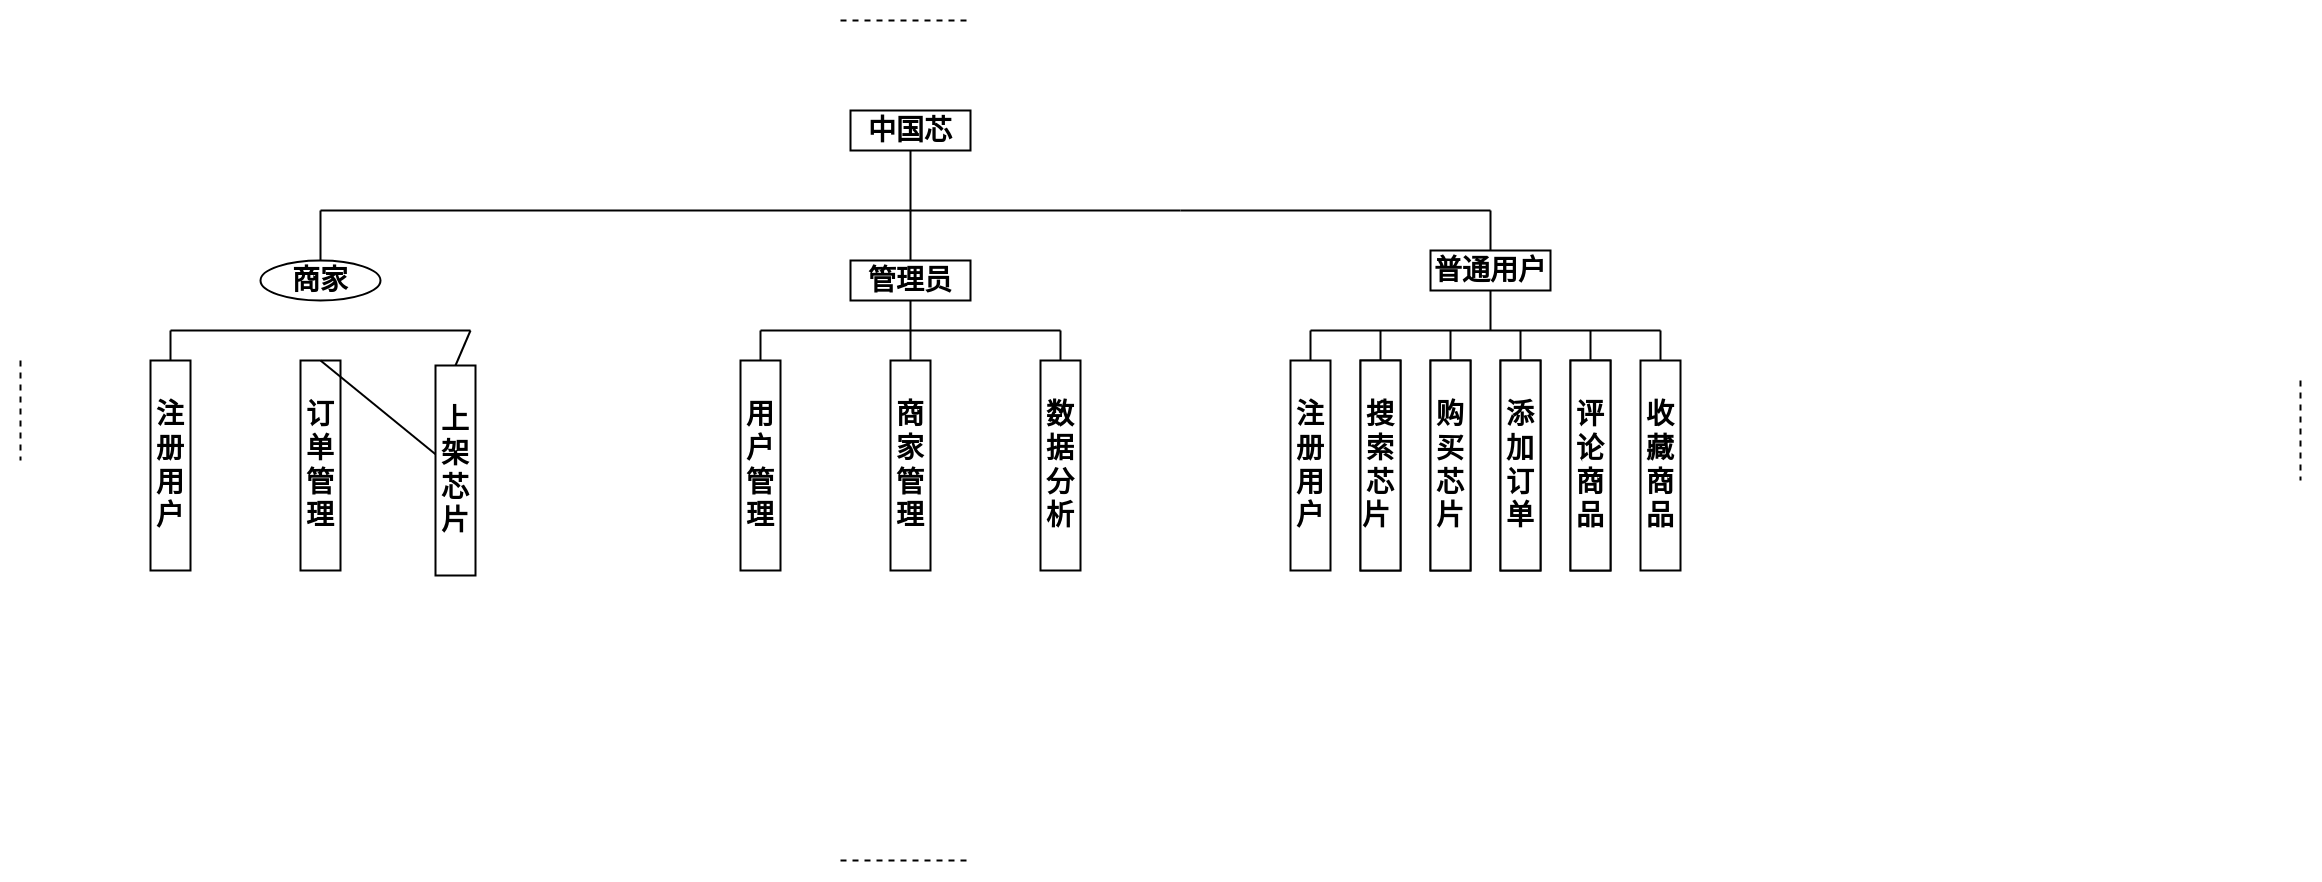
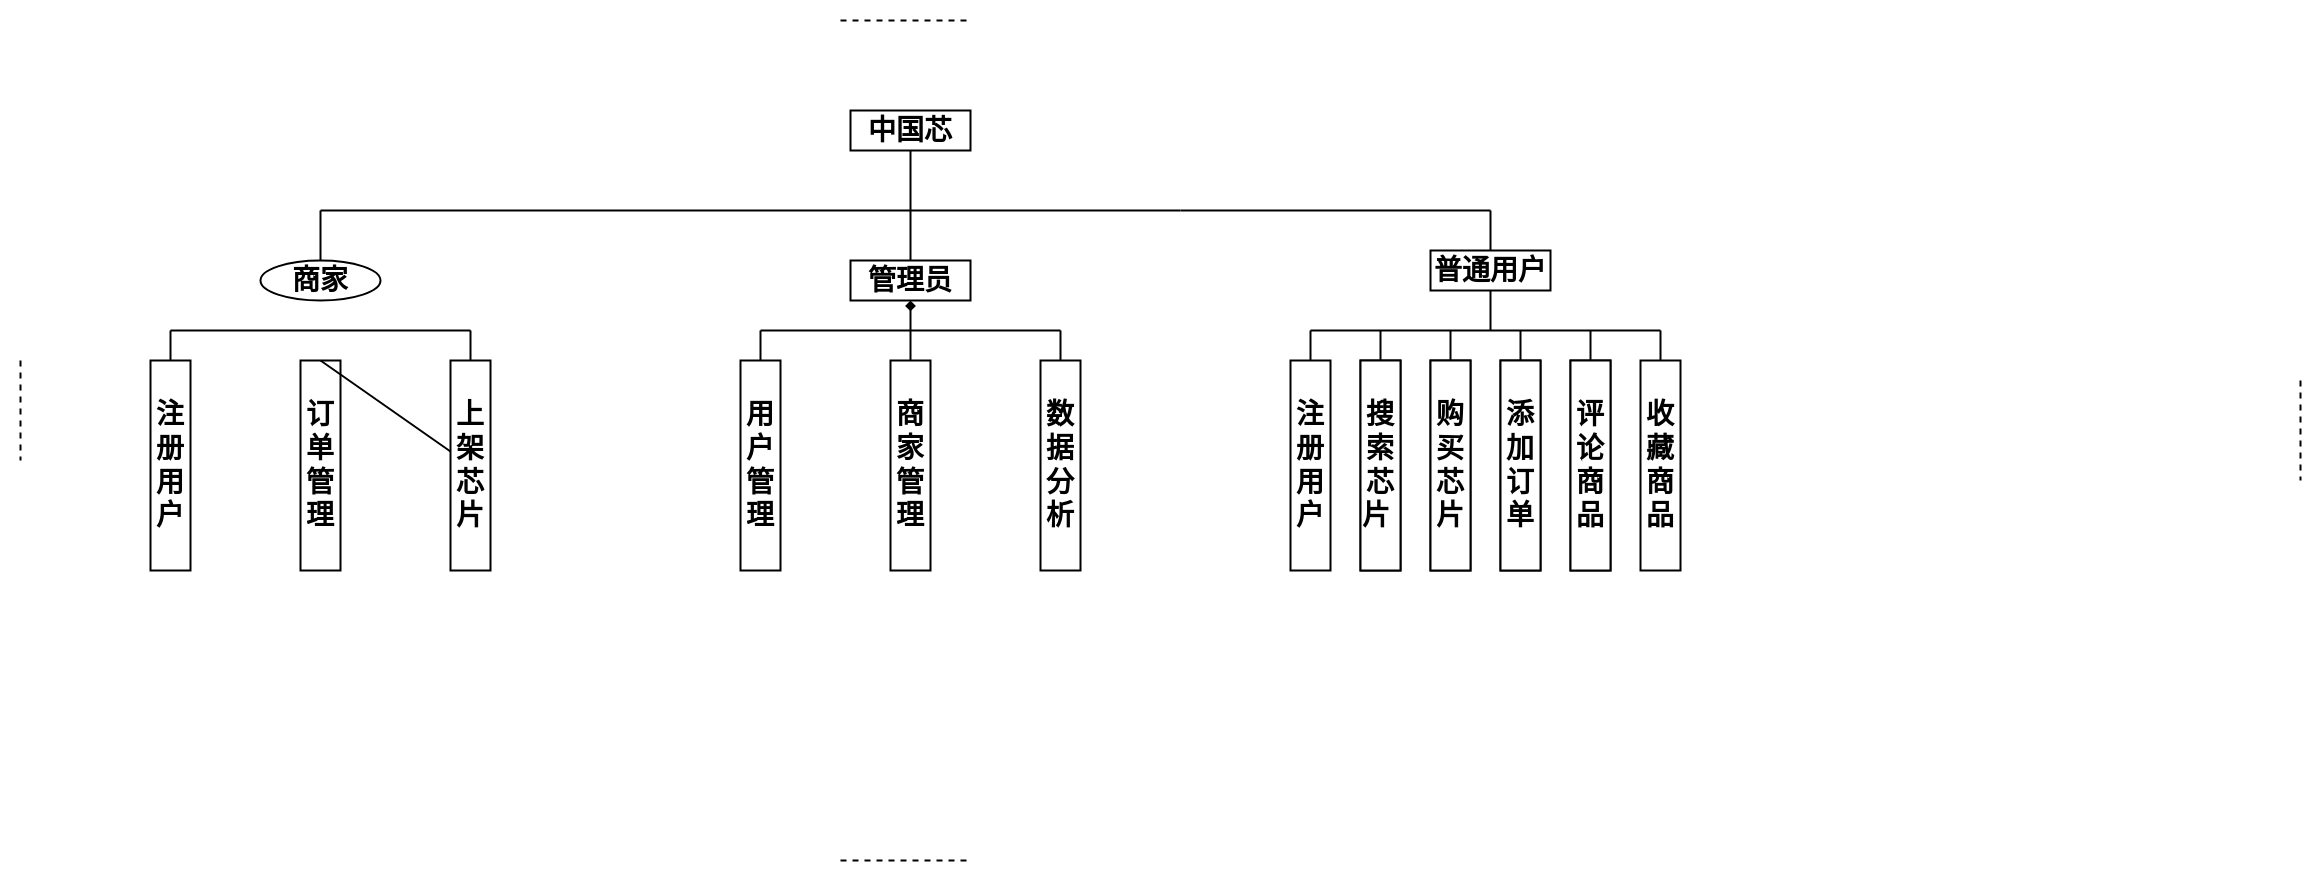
  <mxCell id="0" />
  <mxCell id="1" parent="0" />
  <mxCell id="2" value="&lt;font style=&quot;font-size: 28px;&quot;&gt;中国芯&lt;/font&gt;" style="rounded=0;whiteSpace=wrap;html=1;fontStyle=1;strokeWidth=2;" parent="1" vertex="1"><mxGeometry x="850" y="110" width="120" height="40" as="geometry" /></mxCell>
  <mxCell id="3" value="" style="endArrow=none;html=1;rounded=0;entryX=0.5;entryY=1;entryDx=0;entryDy=0;fontStyle=1;strokeWidth=2;" parent="1" target="2" edge="1"><mxGeometry width="50" height="50" relative="1" as="geometry"><mxPoint x="910" y="210" as="sourcePoint" /><mxPoint x="960" y="220" as="targetPoint" /></mxGeometry></mxCell>
  <mxCell id="4" value="" style="endArrow=none;html=1;rounded=0;fontStyle=1;strokeWidth=2;" parent="1" edge="1"><mxGeometry width="50" height="50" relative="1" as="geometry"><mxPoint x="320" y="210" as="sourcePoint" /><mxPoint x="910" y="210" as="targetPoint" /></mxGeometry></mxCell>
  <mxCell id="5" value="" style="endArrow=none;html=1;rounded=0;fontStyle=1;strokeWidth=2;" parent="1" source="6" edge="1"><mxGeometry width="50" height="50" relative="1" as="geometry"><mxPoint x="460" y="260" as="sourcePoint" /><mxPoint x="320" y="210" as="targetPoint" /></mxGeometry></mxCell>
  <mxCell id="6" value="&lt;font style=&quot;font-size: 28px;&quot;&gt;商家&lt;/font&gt;" style="ellipse;whiteSpace=wrap;html=1;fontStyle=1;strokeWidth=2;" parent="1" vertex="1"><mxGeometry x="260" y="260" width="120" height="40" as="geometry" /></mxCell>
  <mxCell id="7" value="&lt;font style=&quot;font-size: 28px;&quot;&gt;普通用户&lt;/font&gt;" style="rounded=0;whiteSpace=wrap;html=1;fontStyle=1;strokeWidth=2;" parent="1" vertex="1"><mxGeometry x="1430" y="250" width="120" height="40" as="geometry" /></mxCell>
  <mxCell id="8" value="" style="endArrow=none;html=1;rounded=0;fontStyle=1;strokeWidth=2;" parent="1" edge="1"><mxGeometry width="50" height="50" relative="1" as="geometry"><mxPoint x="910" y="210" as="sourcePoint" /><mxPoint x="1180" y="210" as="targetPoint" /></mxGeometry></mxCell>
  <mxCell id="9" value="" style="endArrow=none;html=1;rounded=0;fontStyle=1;strokeWidth=2;" parent="1" edge="1"><mxGeometry width="50" height="50" relative="1" as="geometry"><mxPoint x="1490" y="210" as="sourcePoint" /><mxPoint x="1180" y="210" as="targetPoint" /></mxGeometry></mxCell>
  <mxCell id="10" value="&lt;font style=&quot;font-size: 28px;&quot;&gt;注册用户&lt;/font&gt;" style="rounded=0;whiteSpace=wrap;html=1;fontStyle=1;strokeWidth=2;" parent="1" vertex="1"><mxGeometry x="150" y="360" width="40" height="210" as="geometry" /></mxCell>
  <mxCell id="11" value="&lt;font style=&quot;font-size: 28px;&quot;&gt;订单管理&lt;/font&gt;" style="rounded=0;whiteSpace=wrap;html=1;fontStyle=1;strokeWidth=2;" parent="1" vertex="1"><mxGeometry x="300" y="360" width="40" height="210" as="geometry" /></mxCell>
  <mxCell id="12" value="&lt;font style=&quot;font-size: 28px;&quot;&gt;注册用户&lt;/font&gt;" style="rounded=0;whiteSpace=wrap;html=1;fontStyle=1;strokeWidth=2;" parent="1" vertex="1"><mxGeometry x="1290" y="360" width="40" height="210" as="geometry" /></mxCell>
- <mxCell id="13" value="&lt;font style=&quot;font-size: 28px;&quot;&gt;上架芯片&lt;/font&gt;" style="rounded=0;whiteSpace=wrap;html=1;fontStyle=1;strokeWidth=2;" parent="1" vertex="1"><mxGeometry x="435" y="365" width="40" height="210" as="geometry" /></mxCell>
+ <mxCell id="13" value="&lt;font style=&quot;font-size: 28px;&quot;&gt;上架芯片&lt;/font&gt;" style="rounded=0;whiteSpace=wrap;html=1;fontStyle=1;strokeWidth=2;" parent="1" vertex="1"><mxGeometry x="450" y="360" width="40" height="210" as="geometry" /></mxCell>
  <mxCell id="14" value="风&lt;br&gt;险&lt;br&gt;分&lt;br&gt;析" style="rounded=0;whiteSpace=wrap;html=1;fontStyle=1;strokeWidth=2;" parent="1" vertex="1"><mxGeometry x="1360" y="360" width="40" height="210" as="geometry" /></mxCell>
  <mxCell id="15" value="智&lt;br&gt;能&lt;br&gt;比&lt;br&gt;价" style="rounded=0;whiteSpace=wrap;html=1;fontStyle=1;strokeWidth=2;" parent="1" vertex="1"><mxGeometry x="1430" y="360" width="40" height="210" as="geometry" /></mxCell>
  <mxCell id="16" value="生&lt;br&gt;成&lt;br&gt;订&lt;br&gt;单" style="rounded=0;whiteSpace=wrap;html=1;fontStyle=1;strokeWidth=2;" parent="1" vertex="1"><mxGeometry x="1500" y="360" width="40" height="210" as="geometry" /></mxCell>
  <mxCell id="17" value="数&lt;br&gt;据&lt;br&gt;分&lt;br&gt;析" style="rounded=0;whiteSpace=wrap;html=1;fontStyle=1;strokeWidth=2;" parent="1" vertex="1"><mxGeometry x="1570" y="360" width="40" height="210" as="geometry" /></mxCell>
  <mxCell id="18" value="&lt;font style=&quot;font-size: 28px;&quot;&gt;收藏商品&lt;/font&gt;" style="rounded=0;whiteSpace=wrap;html=1;fontStyle=1;strokeWidth=2;" parent="1" vertex="1"><mxGeometry x="1640" y="360" width="40" height="210" as="geometry" /></mxCell>
  <mxCell id="19" value="&lt;font style=&quot;font-size: 28px;&quot;&gt;搜索芯片&amp;nbsp;&lt;/font&gt;" style="rounded=0;whiteSpace=wrap;html=1;fontStyle=1;strokeWidth=2;" parent="1" vertex="1"><mxGeometry x="1360" y="360" width="40" height="210" as="geometry" /></mxCell>
  <mxCell id="20" value="&lt;font style=&quot;font-size: 28px;&quot;&gt;购买芯片&lt;/font&gt;" style="rounded=0;whiteSpace=wrap;html=1;fontStyle=1;strokeWidth=2;" parent="1" vertex="1"><mxGeometry x="1430" y="360" width="40" height="210" as="geometry" /></mxCell>
  <mxCell id="21" value="&lt;font style=&quot;font-size: 28px;&quot;&gt;添加订单&lt;/font&gt;" style="rounded=0;whiteSpace=wrap;html=1;fontStyle=1;strokeWidth=2;" parent="1" vertex="1"><mxGeometry x="1500" y="360" width="40" height="210" as="geometry" /></mxCell>
  <mxCell id="22" value="&lt;font style=&quot;font-size: 28px;&quot;&gt;评论商品&lt;/font&gt;" style="rounded=0;whiteSpace=wrap;html=1;fontStyle=1;strokeWidth=2;" parent="1" vertex="1"><mxGeometry x="1570" y="360" width="40" height="210" as="geometry" /></mxCell>
  <mxCell id="23" value="" style="endArrow=none;html=1;rounded=0;exitX=0.5;exitY=0;exitDx=0;exitDy=0;fontStyle=1;strokeWidth=2;" parent="1" source="11" target="13" edge="1"><mxGeometry width="50" height="50" relative="1" as="geometry"><mxPoint x="340" y="340" as="sourcePoint" /><mxPoint x="390" y="290" as="targetPoint" /></mxGeometry></mxCell>
  <mxCell id="24" value="" style="endArrow=none;html=1;rounded=0;fontStyle=1;strokeWidth=2;" parent="1" edge="1"><mxGeometry width="50" height="50" relative="1" as="geometry"><mxPoint x="170" y="330" as="sourcePoint" /><mxPoint x="470" y="330" as="targetPoint" /></mxGeometry></mxCell>
  <mxCell id="25" value="" style="endArrow=none;html=1;rounded=0;exitX=0.5;exitY=0;exitDx=0;exitDy=0;fontStyle=1;strokeWidth=2;" parent="1" source="13" edge="1"><mxGeometry width="50" height="50" relative="1" as="geometry"><mxPoint x="340" y="340" as="sourcePoint" /><mxPoint x="470" y="330" as="targetPoint" /></mxGeometry></mxCell>
  <mxCell id="26" value="" style="endArrow=none;html=1;rounded=0;exitX=0.5;exitY=0;exitDx=0;exitDy=0;fontStyle=1;strokeWidth=2;" parent="1" source="10" edge="1"><mxGeometry width="50" height="50" relative="1" as="geometry"><mxPoint x="480" y="370" as="sourcePoint" /><mxPoint x="170" y="330" as="targetPoint" /></mxGeometry></mxCell>
  <mxCell id="27" value="" style="endArrow=none;html=1;rounded=0;entryX=0.5;entryY=1;entryDx=0;entryDy=0;fontStyle=1;strokeWidth=2;" parent="1" target="7" edge="1"><mxGeometry width="50" height="50" relative="1" as="geometry"><mxPoint x="1490" y="330" as="sourcePoint" /><mxPoint x="1080" y="330" as="targetPoint" /></mxGeometry></mxCell>
  <mxCell id="28" value="" style="endArrow=none;html=1;rounded=0;fontStyle=1;strokeWidth=2;" parent="1" edge="1"><mxGeometry width="50" height="50" relative="1" as="geometry"><mxPoint x="1310" y="330" as="sourcePoint" /><mxPoint x="1660" y="330" as="targetPoint" /></mxGeometry></mxCell>
  <mxCell id="29" value="" style="endArrow=none;html=1;rounded=0;exitX=0.5;exitY=0;exitDx=0;exitDy=0;fontStyle=1;strokeWidth=2;" parent="1" source="12" edge="1"><mxGeometry width="50" height="50" relative="1" as="geometry"><mxPoint x="1080" y="360" as="sourcePoint" /><mxPoint x="1310" y="330" as="targetPoint" /></mxGeometry></mxCell>
  <mxCell id="30" value="" style="endArrow=none;html=1;rounded=0;exitX=0.5;exitY=0;exitDx=0;exitDy=0;fontStyle=1;strokeWidth=2;" parent="1" source="19" edge="1"><mxGeometry width="50" height="50" relative="1" as="geometry"><mxPoint x="1320" y="370" as="sourcePoint" /><mxPoint x="1380" y="330" as="targetPoint" /></mxGeometry></mxCell>
  <mxCell id="31" value="" style="endArrow=none;html=1;rounded=0;exitX=0.5;exitY=0;exitDx=0;exitDy=0;fontStyle=1;strokeWidth=2;" parent="1" source="20" edge="1"><mxGeometry width="50" height="50" relative="1" as="geometry"><mxPoint x="1390" y="370" as="sourcePoint" /><mxPoint x="1450" y="330" as="targetPoint" /></mxGeometry></mxCell>
  <mxCell id="32" value="" style="endArrow=none;html=1;rounded=0;exitX=0.5;exitY=0;exitDx=0;exitDy=0;fontStyle=1;strokeWidth=2;" parent="1" source="21" edge="1"><mxGeometry width="50" height="50" relative="1" as="geometry"><mxPoint x="1460" y="370" as="sourcePoint" /><mxPoint x="1520" y="330" as="targetPoint" /></mxGeometry></mxCell>
  <mxCell id="33" value="" style="endArrow=none;html=1;rounded=0;exitX=0.5;exitY=0;exitDx=0;exitDy=0;fontStyle=1;strokeWidth=2;" parent="1" source="22" edge="1"><mxGeometry width="50" height="50" relative="1" as="geometry"><mxPoint x="1530" y="370" as="sourcePoint" /><mxPoint x="1590" y="330" as="targetPoint" /></mxGeometry></mxCell>
  <mxCell id="34" value="" style="endArrow=none;html=1;rounded=0;fontStyle=1;strokeWidth=2;" parent="1" edge="1"><mxGeometry width="50" height="50" relative="1" as="geometry"><mxPoint x="1660" y="360" as="sourcePoint" /><mxPoint x="1660" y="330" as="targetPoint" /></mxGeometry></mxCell>
  <mxCell id="35" value="" style="endArrow=none;dashed=1;html=1;rounded=0;fontStyle=1;strokeWidth=2;" parent="1" edge="1"><mxGeometry width="50" height="50" relative="1" as="geometry"><mxPoint x="840" y="20" as="sourcePoint" /><mxPoint x="970" y="20" as="targetPoint" /></mxGeometry></mxCell>
  <mxCell id="36" value="" style="endArrow=none;dashed=1;html=1;rounded=0;fontStyle=1;strokeWidth=2;" parent="1" edge="1"><mxGeometry width="50" height="50" relative="1" as="geometry"><mxPoint x="840" y="860" as="sourcePoint" /><mxPoint x="970" y="860" as="targetPoint" /></mxGeometry></mxCell>
  <mxCell id="37" value="" style="endArrow=none;dashed=1;html=1;rounded=0;fontStyle=1;strokeWidth=2;" parent="1" edge="1"><mxGeometry width="50" height="50" relative="1" as="geometry"><mxPoint x="20" y="360" as="sourcePoint" /><mxPoint x="20" y="460" as="targetPoint" /></mxGeometry></mxCell>
  <mxCell id="38" value="" style="endArrow=none;dashed=1;html=1;rounded=0;fontStyle=1;strokeWidth=2;" parent="1" edge="1"><mxGeometry width="50" height="50" relative="1" as="geometry"><mxPoint x="2300" y="380" as="sourcePoint" /><mxPoint x="2300" y="480" as="targetPoint" /></mxGeometry></mxCell>
  <mxCell id="39" value="" style="endArrow=none;html=1;rounded=0;fontStyle=1;strokeWidth=2;entryX=0.5;entryY=0;entryDx=0;entryDy=0;" edge="1" parent="1" target="7"><mxGeometry width="50" height="50" relative="1" as="geometry"><mxPoint x="1490" y="210" as="sourcePoint" /><mxPoint x="330" y="220" as="targetPoint" /></mxGeometry></mxCell>
  <mxCell id="40" value="&lt;font style=&quot;&quot;&gt;&lt;font style=&quot;font-size: 28px;&quot;&gt;管理员&lt;/font&gt;&lt;br&gt;&lt;/font&gt;" style="rounded=0;whiteSpace=wrap;html=1;fontStyle=1;strokeWidth=2;" vertex="1" parent="1"><mxGeometry x="850" y="260" width="120" height="40" as="geometry" /></mxCell>
  <mxCell id="41" value="&lt;font style=&quot;font-size: 28px;&quot;&gt;用户管理&lt;/font&gt;" style="rounded=0;whiteSpace=wrap;html=1;fontStyle=1;strokeWidth=2;" vertex="1" parent="1"><mxGeometry x="740" y="360" width="40" height="210" as="geometry" /></mxCell>
  <mxCell id="42" value="&lt;font style=&quot;font-size: 28px;&quot;&gt;商家管理&lt;/font&gt;" style="rounded=0;whiteSpace=wrap;html=1;fontStyle=1;strokeWidth=2;" vertex="1" parent="1"><mxGeometry x="890" y="360" width="40" height="210" as="geometry" /></mxCell>
  <mxCell id="43" value="&lt;font style=&quot;font-size: 28px;&quot;&gt;数据分析&lt;/font&gt;" style="rounded=0;whiteSpace=wrap;html=1;fontStyle=1;strokeWidth=2;" vertex="1" parent="1"><mxGeometry x="1040" y="360" width="40" height="210" as="geometry" /></mxCell>
- <mxCell id="44" value="" style="endArrow=none;html=1;rounded=0;exitX=0.5;exitY=0;exitDx=0;exitDy=0;entryX=0.5;entryY=1;entryDx=0;entryDy=0;fontStyle=1;strokeWidth=2;" edge="1" parent="1" source="42" target="40"><mxGeometry width="50" height="50" relative="1" as="geometry"><mxPoint x="930" y="340" as="sourcePoint" /><mxPoint x="980" y="290" as="targetPoint" /></mxGeometry></mxCell>
+ <mxCell id="44" value="" style="endArrow=diamond;html=1;rounded=0;exitX=0.5;exitY=0;exitDx=0;exitDy=0;entryX=0.5;entryY=1;entryDx=0;entryDy=0;fontStyle=1;strokeWidth=2;" edge="1" parent="1" source="42" target="40"><mxGeometry width="50" height="50" relative="1" as="geometry"><mxPoint x="930" y="340" as="sourcePoint" /><mxPoint x="980" y="290" as="targetPoint" /></mxGeometry></mxCell>
  <mxCell id="45" value="" style="endArrow=none;html=1;rounded=0;fontStyle=1;strokeWidth=2;" edge="1" parent="1"><mxGeometry width="50" height="50" relative="1" as="geometry"><mxPoint x="760" y="330" as="sourcePoint" /><mxPoint x="1060" y="330" as="targetPoint" /></mxGeometry></mxCell>
  <mxCell id="46" value="" style="endArrow=none;html=1;rounded=0;exitX=0.5;exitY=0;exitDx=0;exitDy=0;fontStyle=1;strokeWidth=2;" edge="1" parent="1" source="43"><mxGeometry width="50" height="50" relative="1" as="geometry"><mxPoint x="930" y="340" as="sourcePoint" /><mxPoint x="1060" y="330" as="targetPoint" /></mxGeometry></mxCell>
  <mxCell id="47" value="" style="endArrow=none;html=1;rounded=0;exitX=0.5;exitY=0;exitDx=0;exitDy=0;fontStyle=1;strokeWidth=2;" edge="1" parent="1" source="41"><mxGeometry width="50" height="50" relative="1" as="geometry"><mxPoint x="1070" y="370" as="sourcePoint" /><mxPoint x="760" y="330" as="targetPoint" /></mxGeometry></mxCell>
  <mxCell id="48" value="" style="endArrow=none;html=1;rounded=0;fontStyle=1;strokeWidth=2;exitX=0.5;exitY=0;exitDx=0;exitDy=0;" edge="1" parent="1" source="40"><mxGeometry width="50" height="50" relative="1" as="geometry"><mxPoint x="330" y="270" as="sourcePoint" /><mxPoint x="910" y="210" as="targetPoint" /></mxGeometry></mxCell>
